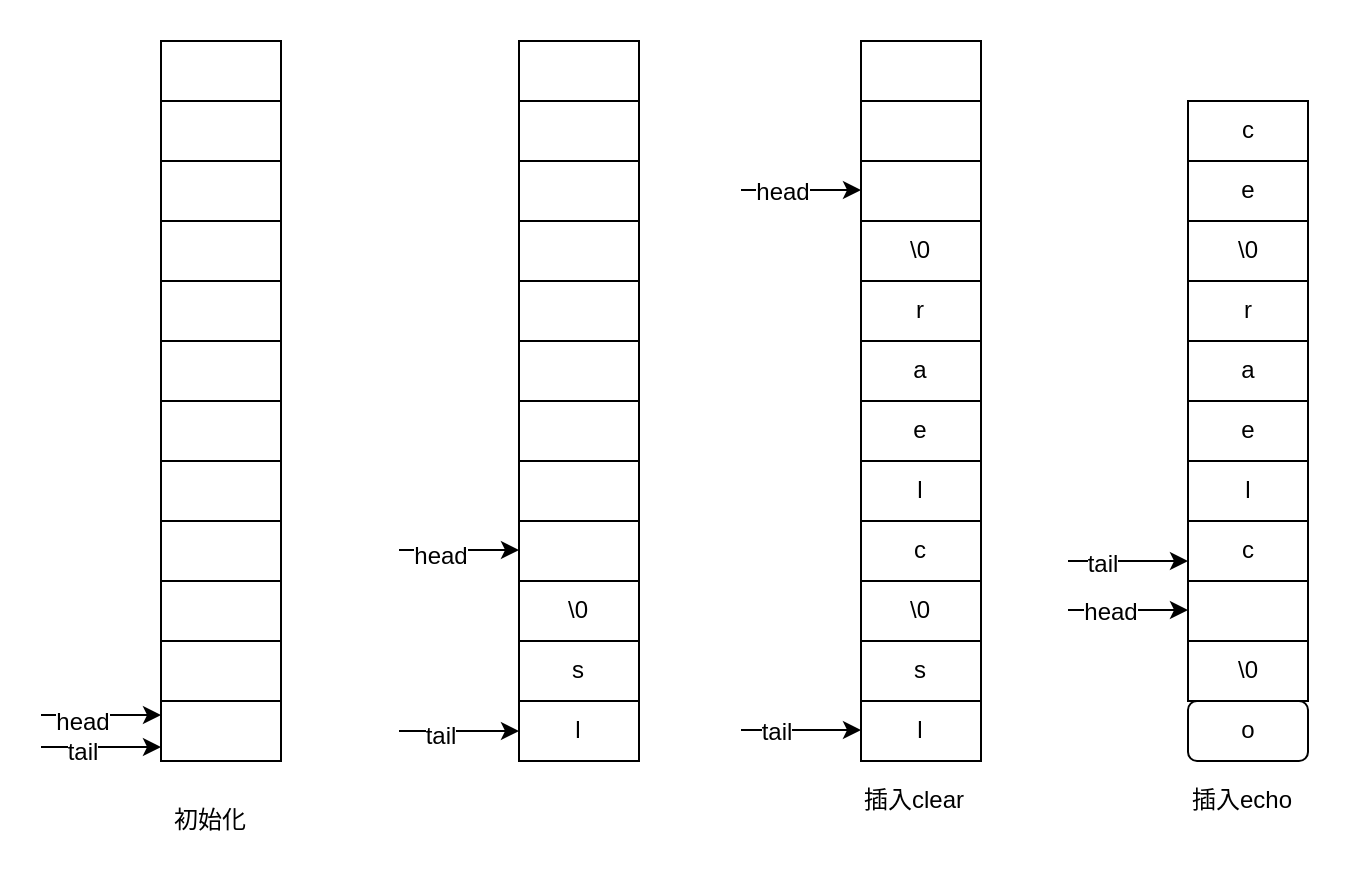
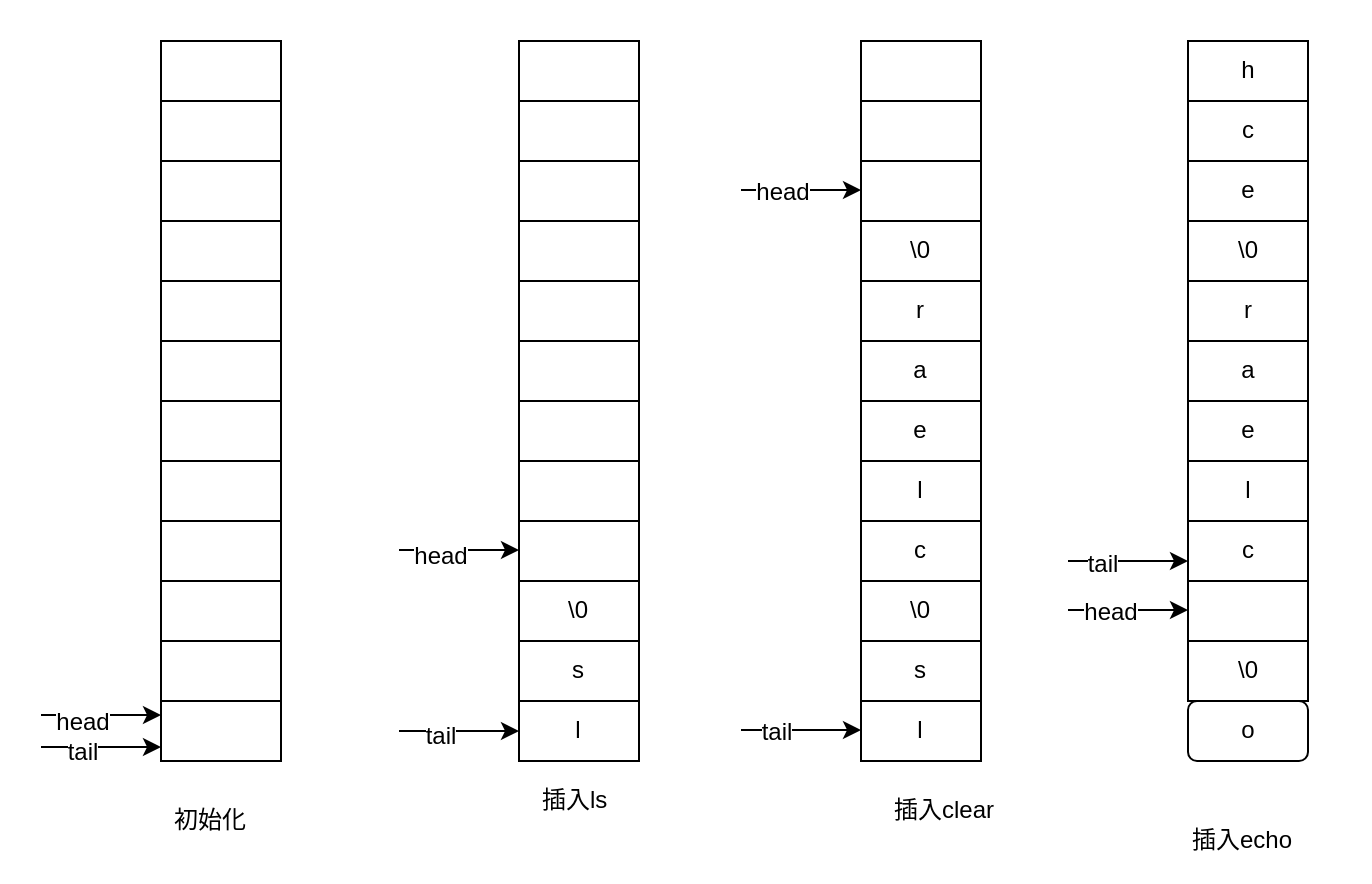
  <mxCell id="0" />
  <mxCell id="1" parent="0" />
  <mxCell id="2" value="" style="rounded=0;whiteSpace=wrap;html=1;" parent="1" vertex="1"><mxGeometry x="430" y="20" width="60" height="30" as="geometry" /></mxCell>
  <mxCell id="3" value="" style="rounded=0;whiteSpace=wrap;html=1;" parent="1" vertex="1"><mxGeometry x="430" y="50" width="60" height="30" as="geometry" /></mxCell>
  <mxCell id="4" value="" style="rounded=0;whiteSpace=wrap;html=1;" parent="1" vertex="1"><mxGeometry x="430" y="80" width="60" height="30" as="geometry" /></mxCell>
  <mxCell id="5" value="\0" style="rounded=0;whiteSpace=wrap;html=1;" parent="1" vertex="1"><mxGeometry x="430" y="110" width="60" height="30" as="geometry" /></mxCell>
  <mxCell id="6" value="r" style="rounded=0;whiteSpace=wrap;html=1;" parent="1" vertex="1"><mxGeometry x="430" y="140" width="60" height="30" as="geometry" /></mxCell>
  <mxCell id="7" value="a" style="rounded=0;whiteSpace=wrap;html=1;" parent="1" vertex="1"><mxGeometry x="430" y="170" width="60" height="30" as="geometry" /></mxCell>
  <mxCell id="8" value="e" style="rounded=0;whiteSpace=wrap;html=1;" parent="1" vertex="1"><mxGeometry x="430" y="200" width="60" height="30" as="geometry" /></mxCell>
  <mxCell id="9" value="l" style="rounded=0;whiteSpace=wrap;html=1;" parent="1" vertex="1"><mxGeometry x="430" y="230" width="60" height="30" as="geometry" /></mxCell>
  <mxCell id="10" value="c" style="rounded=0;whiteSpace=wrap;html=1;" parent="1" vertex="1"><mxGeometry x="430" y="260" width="60" height="30" as="geometry" /></mxCell>
  <mxCell id="11" value="\0" style="rounded=0;whiteSpace=wrap;html=1;" parent="1" vertex="1"><mxGeometry x="430" y="290" width="60" height="30" as="geometry" /></mxCell>
  <mxCell id="12" value="s" style="rounded=0;whiteSpace=wrap;html=1;" parent="1" vertex="1"><mxGeometry x="430" y="320" width="60" height="30" as="geometry" /></mxCell>
  <mxCell id="13" value="l" style="rounded=0;whiteSpace=wrap;html=1;" parent="1" vertex="1"><mxGeometry x="430" y="350" width="60" height="30" as="geometry" /></mxCell>
  <mxCell id="14" value="" style="endArrow=classic;html=1;" parent="1" edge="1"><mxGeometry width="50" height="50" relative="1" as="geometry"><mxPoint x="370" y="364.5" as="sourcePoint" /><mxPoint x="430" y="364.5" as="targetPoint" /></mxGeometry></mxCell>
  <mxCell id="15" value="tail" style="text;html=1;resizable=0;points=[];align=center;verticalAlign=middle;labelBackgroundColor=#ffffff;" parent="14" vertex="1" connectable="0"><mxGeometry x="-0.438" y="-1" relative="1" as="geometry"><mxPoint as="offset" /></mxGeometry></mxCell>
  <mxCell id="16" value="" style="endArrow=classic;html=1;" parent="1" edge="1"><mxGeometry width="50" height="50" relative="1" as="geometry"><mxPoint x="370" y="94.5" as="sourcePoint" /><mxPoint x="430" y="94.5" as="targetPoint" /></mxGeometry></mxCell>
  <mxCell id="17" value="head" style="text;html=1;resizable=0;points=[];align=center;verticalAlign=middle;labelBackgroundColor=#ffffff;" parent="16" vertex="1" connectable="0"><mxGeometry x="-0.438" y="-1" relative="1" as="geometry"><mxPoint x="3.5" y="-0.5" as="offset" /></mxGeometry></mxCell>
+ <mxCell id="18" value="h" style="rounded=0;whiteSpace=wrap;html=1;" parent="1" vertex="1"><mxGeometry x="593.5" y="20" width="60" height="30" as="geometry" /></mxCell>
  <mxCell id="19" value="c" style="rounded=0;whiteSpace=wrap;html=1;" parent="1" vertex="1"><mxGeometry x="593.5" y="50" width="60" height="30" as="geometry" /></mxCell>
  <mxCell id="20" value="e" style="rounded=0;whiteSpace=wrap;html=1;" parent="1" vertex="1"><mxGeometry x="593.5" y="80" width="60" height="30" as="geometry" /></mxCell>
  <mxCell id="21" value="\0" style="rounded=0;whiteSpace=wrap;html=1;" parent="1" vertex="1"><mxGeometry x="593.5" y="110" width="60" height="30" as="geometry" /></mxCell>
  <mxCell id="22" value="r" style="rounded=0;whiteSpace=wrap;html=1;" parent="1" vertex="1"><mxGeometry x="593.5" y="140" width="60" height="30" as="geometry" /></mxCell>
  <mxCell id="23" value="a" style="rounded=0;whiteSpace=wrap;html=1;" parent="1" vertex="1"><mxGeometry x="593.5" y="170" width="60" height="30" as="geometry" /></mxCell>
  <mxCell id="24" value="e" style="rounded=0;whiteSpace=wrap;html=1;" parent="1" vertex="1"><mxGeometry x="593.5" y="200" width="60" height="30" as="geometry" /></mxCell>
  <mxCell id="25" value="l" style="rounded=0;whiteSpace=wrap;html=1;" parent="1" vertex="1"><mxGeometry x="593.5" y="230" width="60" height="30" as="geometry" /></mxCell>
  <mxCell id="26" value="c" style="rounded=0;whiteSpace=wrap;html=1;" parent="1" vertex="1"><mxGeometry x="593.5" y="260" width="60" height="30" as="geometry" /></mxCell>
  <mxCell id="27" value="" style="rounded=0;whiteSpace=wrap;html=1;" parent="1" vertex="1"><mxGeometry x="593.5" y="290" width="60" height="30" as="geometry" /></mxCell>
  <mxCell id="28" value="\0" style="rounded=0;whiteSpace=wrap;html=1;" parent="1" vertex="1"><mxGeometry x="593.5" y="320" width="60" height="30" as="geometry" /></mxCell>
  <mxCell id="29" value="o" style="whiteSpace=wrap;html=1;rounded=1;" parent="1" vertex="1"><mxGeometry x="593.5" y="350" width="60" height="30" as="geometry" /></mxCell>
  <mxCell id="30" value="" style="endArrow=classic;html=1;" parent="1" edge="1"><mxGeometry width="50" height="50" relative="1" as="geometry"><mxPoint x="533.5" y="280" as="sourcePoint" /><mxPoint x="593.5" y="280" as="targetPoint" /></mxGeometry></mxCell>
  <mxCell id="31" value="tail" style="text;html=1;resizable=0;points=[];align=center;verticalAlign=middle;labelBackgroundColor=#ffffff;" parent="30" vertex="1" connectable="0"><mxGeometry x="-0.438" y="-1" relative="1" as="geometry"><mxPoint as="offset" /></mxGeometry></mxCell>
  <mxCell id="32" value="" style="endArrow=classic;html=1;" parent="1" edge="1"><mxGeometry width="50" height="50" relative="1" as="geometry"><mxPoint x="533.5" y="304.5" as="sourcePoint" /><mxPoint x="593.5" y="304.5" as="targetPoint" /></mxGeometry></mxCell>
  <mxCell id="33" value="head" style="text;html=1;resizable=0;points=[];align=center;verticalAlign=middle;labelBackgroundColor=#ffffff;" parent="32" vertex="1" connectable="0"><mxGeometry x="-0.438" y="-1" relative="1" as="geometry"><mxPoint x="3.5" y="-0.5" as="offset" /></mxGeometry></mxCell>
- <mxCell id="34" value="插入clear" style="text;html=1;resizable=0;points=[];autosize=1;align=left;verticalAlign=top;spacingTop=-4;" parent="1" vertex="1"><mxGeometry x="430" y="390" width="70" height="20" as="geometry" /></mxCell>
- <mxCell id="35" value="插入echo" style="text;html=1;resizable=0;points=[];autosize=1;align=left;verticalAlign=top;spacingTop=-4;" parent="1" vertex="1"><mxGeometry x="593.5" y="390" width="70" height="20" as="geometry" /></mxCell>
+ <mxCell id="34" value="插入clear" style="text;html=1;resizable=0;points=[];autosize=1;align=left;verticalAlign=top;spacingTop=-4;" parent="1" vertex="1"><mxGeometry x="445" y="395" width="70" height="20" as="geometry" /></mxCell>
+ <mxCell id="35" value="插入echo" style="text;html=1;resizable=0;points=[];autosize=1;align=left;verticalAlign=top;spacingTop=-4;" parent="1" vertex="1"><mxGeometry x="593.5" y="410" width="70" height="20" as="geometry" /></mxCell>
  <mxCell id="36" value="" style="rounded=0;whiteSpace=wrap;html=1;" parent="1" vertex="1"><mxGeometry x="80" y="20" width="60" height="30" as="geometry" /></mxCell>
  <mxCell id="37" value="" style="rounded=0;whiteSpace=wrap;html=1;" parent="1" vertex="1"><mxGeometry x="80" y="50" width="60" height="30" as="geometry" /></mxCell>
  <mxCell id="38" value="" style="rounded=0;whiteSpace=wrap;html=1;" parent="1" vertex="1"><mxGeometry x="80" y="80" width="60" height="30" as="geometry" /></mxCell>
  <mxCell id="39" value="" style="rounded=0;whiteSpace=wrap;html=1;" parent="1" vertex="1"><mxGeometry x="80" y="110" width="60" height="30" as="geometry" /></mxCell>
  <mxCell id="40" value="" style="rounded=0;whiteSpace=wrap;html=1;" parent="1" vertex="1"><mxGeometry x="80" y="140" width="60" height="30" as="geometry" /></mxCell>
  <mxCell id="41" value="" style="rounded=0;whiteSpace=wrap;html=1;" parent="1" vertex="1"><mxGeometry x="80" y="170" width="60" height="30" as="geometry" /></mxCell>
  <mxCell id="42" value="" style="rounded=0;whiteSpace=wrap;html=1;" parent="1" vertex="1"><mxGeometry x="80" y="200" width="60" height="30" as="geometry" /></mxCell>
  <mxCell id="43" value="" style="rounded=0;whiteSpace=wrap;html=1;" parent="1" vertex="1"><mxGeometry x="80" y="230" width="60" height="30" as="geometry" /></mxCell>
  <mxCell id="44" value="" style="rounded=0;whiteSpace=wrap;html=1;" parent="1" vertex="1"><mxGeometry x="80" y="260" width="60" height="30" as="geometry" /></mxCell>
  <mxCell id="45" value="" style="rounded=0;whiteSpace=wrap;html=1;" parent="1" vertex="1"><mxGeometry x="80" y="290" width="60" height="30" as="geometry" /></mxCell>
  <mxCell id="46" value="" style="rounded=0;whiteSpace=wrap;html=1;" parent="1" vertex="1"><mxGeometry x="80" y="320" width="60" height="30" as="geometry" /></mxCell>
  <mxCell id="47" value="" style="rounded=0;whiteSpace=wrap;html=1;" parent="1" vertex="1"><mxGeometry x="80" y="350" width="60" height="30" as="geometry" /></mxCell>
  <mxCell id="48" value="" style="endArrow=classic;html=1;" parent="1" edge="1"><mxGeometry width="50" height="50" relative="1" as="geometry"><mxPoint x="20" y="373" as="sourcePoint" /><mxPoint x="80" y="373" as="targetPoint" /></mxGeometry></mxCell>
  <mxCell id="49" value="tail" style="text;html=1;resizable=0;points=[];align=center;verticalAlign=middle;labelBackgroundColor=#ffffff;" parent="48" vertex="1" connectable="0"><mxGeometry x="-0.438" y="-1" relative="1" as="geometry"><mxPoint x="3" y="1" as="offset" /></mxGeometry></mxCell>
  <mxCell id="50" value="" style="endArrow=classic;html=1;" parent="1" edge="1"><mxGeometry width="50" height="50" relative="1" as="geometry"><mxPoint x="20" y="357" as="sourcePoint" /><mxPoint x="80" y="357" as="targetPoint" /></mxGeometry></mxCell>
  <mxCell id="51" value="head" style="text;html=1;resizable=0;points=[];align=center;verticalAlign=middle;labelBackgroundColor=#ffffff;" parent="50" vertex="1" connectable="0"><mxGeometry x="-0.438" y="-1" relative="1" as="geometry"><mxPoint x="3" y="2" as="offset" /></mxGeometry></mxCell>
  <mxCell id="52" value="初始化" style="text;html=1;resizable=0;points=[];autosize=1;align=left;verticalAlign=top;spacingTop=-4;" parent="1" vertex="1"><mxGeometry x="85" y="400" width="50" height="20" as="geometry" /></mxCell>
  <mxCell id="53" value="" style="rounded=0;whiteSpace=wrap;html=1;" parent="1" vertex="1"><mxGeometry x="259" y="20" width="60" height="30" as="geometry" /></mxCell>
  <mxCell id="54" value="" style="rounded=0;whiteSpace=wrap;html=1;" parent="1" vertex="1"><mxGeometry x="259" y="50" width="60" height="30" as="geometry" /></mxCell>
  <mxCell id="55" value="" style="rounded=0;whiteSpace=wrap;html=1;" parent="1" vertex="1"><mxGeometry x="259" y="80" width="60" height="30" as="geometry" /></mxCell>
  <mxCell id="56" value="" style="rounded=0;whiteSpace=wrap;html=1;" parent="1" vertex="1"><mxGeometry x="259" y="110" width="60" height="30" as="geometry" /></mxCell>
  <mxCell id="57" value="" style="rounded=0;whiteSpace=wrap;html=1;" parent="1" vertex="1"><mxGeometry x="259" y="140" width="60" height="30" as="geometry" /></mxCell>
  <mxCell id="58" value="" style="rounded=0;whiteSpace=wrap;html=1;" parent="1" vertex="1"><mxGeometry x="259" y="170" width="60" height="30" as="geometry" /></mxCell>
  <mxCell id="59" value="" style="rounded=0;whiteSpace=wrap;html=1;" parent="1" vertex="1"><mxGeometry x="259" y="200" width="60" height="30" as="geometry" /></mxCell>
  <mxCell id="60" value="" style="rounded=0;whiteSpace=wrap;html=1;" parent="1" vertex="1"><mxGeometry x="259" y="230" width="60" height="30" as="geometry" /></mxCell>
  <mxCell id="61" value="" style="rounded=0;whiteSpace=wrap;html=1;" parent="1" vertex="1"><mxGeometry x="259" y="260" width="60" height="30" as="geometry" /></mxCell>
  <mxCell id="62" value="\0" style="rounded=0;whiteSpace=wrap;html=1;" parent="1" vertex="1"><mxGeometry x="259" y="290" width="60" height="30" as="geometry" /></mxCell>
  <mxCell id="63" value="s" style="rounded=0;whiteSpace=wrap;html=1;" parent="1" vertex="1"><mxGeometry x="259" y="320" width="60" height="30" as="geometry" /></mxCell>
  <mxCell id="64" value="l" style="rounded=0;whiteSpace=wrap;html=1;" parent="1" vertex="1"><mxGeometry x="259" y="350" width="60" height="30" as="geometry" /></mxCell>
  <mxCell id="65" value="" style="endArrow=classic;html=1;" parent="1" edge="1"><mxGeometry width="50" height="50" relative="1" as="geometry"><mxPoint x="199" y="365" as="sourcePoint" /><mxPoint x="259" y="365" as="targetPoint" /></mxGeometry></mxCell>
  <mxCell id="66" value="tail" style="text;html=1;resizable=0;points=[];align=center;verticalAlign=middle;labelBackgroundColor=#ffffff;" parent="65" vertex="1" connectable="0"><mxGeometry x="-0.438" y="-1" relative="1" as="geometry"><mxPoint x="3" y="1" as="offset" /></mxGeometry></mxCell>
  <mxCell id="67" value="" style="endArrow=classic;html=1;" parent="1" edge="1"><mxGeometry width="50" height="50" relative="1" as="geometry"><mxPoint x="199" y="274.5" as="sourcePoint" /><mxPoint x="259" y="274.5" as="targetPoint" /></mxGeometry></mxCell>
  <mxCell id="68" value="head" style="text;html=1;resizable=0;points=[];align=center;verticalAlign=middle;labelBackgroundColor=#ffffff;" parent="67" vertex="1" connectable="0"><mxGeometry x="-0.438" y="-1" relative="1" as="geometry"><mxPoint x="3" y="2" as="offset" /></mxGeometry></mxCell>
+ <mxCell id="69" value="插入ls" style="text;html=1;resizable=0;points=[];autosize=1;align=left;verticalAlign=top;spacingTop=-4;" parent="1" vertex="1"><mxGeometry x="269" y="390" width="50" height="20" as="geometry" /></mxCell>
